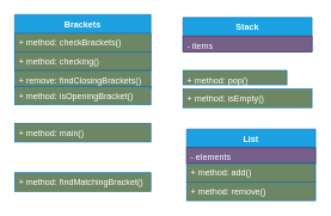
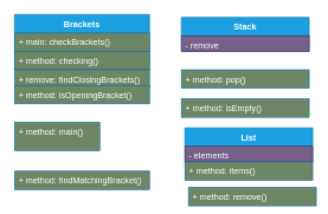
  <mxCell id="0" />
  <mxCell id="1" parent="0" />
  <mxCell id="2" value="Brackets" style="swimlane;fontStyle=1;align=center;verticalAlign=top;childLayout=stackLayout;horizontal=1;startSize=26;horizontalStack=0;resizeParent=1;resizeParentMax=0;resizeLast=0;collapsible=1;marginBottom=0;fillColor=#1ba1e2;fontColor=#ffffff;strokeColor=#006EAF;" vertex="1" parent="1"><mxGeometry x="20" y="20" width="190" height="78" as="geometry" /></mxCell>
- <mxCell id="3" value="+ method: checkBrackets()" style="text;strokeColor=#006EAF;fillColor=#6D8764;align=left;verticalAlign=top;spacingLeft=4;spacingRight=4;overflow=hidden;rotatable=0;points=[[0,0.5],[1,0.5]];portConstraint=eastwest;fontColor=#FFFFFF;" vertex="1" parent="2"><mxGeometry y="26" width="190" height="26" as="geometry" /></mxCell>
+ <mxCell id="3" value="+ main: checkBrackets()" style="text;strokeColor=#006EAF;fillColor=#6D8764;align=left;verticalAlign=top;spacingLeft=4;spacingRight=4;overflow=hidden;rotatable=0;points=[[0,0.5],[1,0.5]];portConstraint=eastwest;fontColor=#FFFFFF;" vertex="1" parent="2"><mxGeometry y="26" width="190" height="26" as="geometry" /></mxCell>
  <mxCell id="4" value="+ method: checking()" style="text;strokeColor=#006EAF;fillColor=#6D8764;align=left;verticalAlign=top;spacingLeft=4;spacingRight=4;overflow=hidden;rotatable=0;points=[[0,0.5],[1,0.5]];portConstraint=eastwest;fontColor=#FFFFFF;" vertex="1" parent="2"><mxGeometry y="52" width="190" height="26" as="geometry" /></mxCell>
  <mxCell id="5" value="+ remove: findClosingBrackets()" style="text;strokeColor=#006EAF;fillColor=#6D8764;align=left;verticalAlign=top;spacingLeft=4;spacingRight=4;overflow=hidden;rotatable=0;points=[[0,0.5],[1,0.5]];portConstraint=eastwest;fontColor=#FFFFFF;" vertex="1" parent="1"><mxGeometry x="20" y="98" width="190" height="26" as="geometry" /></mxCell>
  <mxCell id="6" value="+ method: isOpeningBracket()" style="text;strokeColor=#006EAF;fillColor=#6D8764;align=left;verticalAlign=top;spacingLeft=4;spacingRight=4;overflow=hidden;rotatable=0;points=[[0,0.5],[1,0.5]];portConstraint=eastwest;fontColor=#FFFFFF;" vertex="1" parent="1"><mxGeometry x="20" y="120" width="190" height="26" as="geometry" /></mxCell>
  <mxCell id="7" value="+ method: findMatchingBracket()" style="text;strokeColor=#006EAF;fillColor=#6D8764;align=left;verticalAlign=top;spacingLeft=4;spacingRight=4;overflow=hidden;rotatable=0;points=[[0,0.5],[1,0.5]];portConstraint=eastwest;fontColor=#FFFFFF;" vertex="1" parent="1"><mxGeometry x="20" y="241" width="190" height="26" as="geometry" /></mxCell>
- <mxCell id="8" value="+ method: main()" style="text;strokeColor=#006EAF;fillColor=#6D8764;align=left;verticalAlign=top;spacingLeft=4;spacingRight=4;overflow=hidden;rotatable=0;points=[[0,0.5],[1,0.5]];portConstraint=eastwest;fontColor=#FFFFFF;" vertex="1" parent="1"><mxGeometry x="20" y="172" width="190" height="26" as="geometry" /></mxCell>
+ <mxCell id="8" value="+ method: main()" style="text;strokeColor=#006EAF;fillColor=#6D8764;align=left;verticalAlign=top;spacingLeft=4;spacingRight=4;overflow=hidden;rotatable=0;points=[[0,0.5],[1,0.5]];portConstraint=eastwest;fontColor=#FFFFFF;" vertex="1" parent="1"><mxGeometry x="20" y="172" width="120" height="40" as="geometry" /></mxCell>
  <mxCell id="9" value="Stack" style="swimlane;fontStyle=1;align=center;verticalAlign=top;childLayout=stackLayout;horizontal=1;startSize=26;horizontalStack=0;resizeParent=1;resizeParentMax=0;resizeLast=0;collapsible=1;marginBottom=0;fillColor=#1ba1e2;fontColor=#ffffff;strokeColor=#006EAF;" vertex="1" parent="1"><mxGeometry x="255" y="24" width="180" height="48" as="geometry" /></mxCell>
- <mxCell id="10" value="- items" style="text;strokeColor=#432D57;fillColor=#76608a;align=left;verticalAlign=top;spacingLeft=4;spacingRight=4;overflow=hidden;rotatable=0;points=[[0,0.5],[1,0.5]];portConstraint=eastwest;fontColor=#ffffff;" vertex="1" parent="9"><mxGeometry y="26" width="180" height="22" as="geometry" /></mxCell>
- <mxCell id="11" value="+ method: pop()" style="text;strokeColor=#006EAF;fillColor=#6D8764;align=left;verticalAlign=top;spacingLeft=4;spacingRight=4;overflow=hidden;rotatable=0;points=[[0,0.5],[1,0.5]];portConstraint=eastwest;fontColor=#FFFFFF;" vertex="1" parent="1"><mxGeometry x="255" y="98" width="145" height="20" as="geometry" /></mxCell>
+ <mxCell id="10" value="- remove" style="text;strokeColor=#432D57;fillColor=#76608a;align=left;verticalAlign=top;spacingLeft=4;spacingRight=4;overflow=hidden;rotatable=0;points=[[0,0.5],[1,0.5]];portConstraint=eastwest;fontColor=#ffffff;" vertex="1" parent="9"><mxGeometry y="26" width="180" height="22" as="geometry" /></mxCell>
+ <mxCell id="11" value="+ method: pop()" style="text;strokeColor=#006EAF;fillColor=#6D8764;align=left;verticalAlign=top;spacingLeft=4;spacingRight=4;overflow=hidden;rotatable=0;points=[[0,0.5],[1,0.5]];portConstraint=eastwest;fontColor=#FFFFFF;" vertex="1" parent="1"><mxGeometry x="255" y="98" width="180" height="26" as="geometry" /></mxCell>
  <mxCell id="12" value="List" style="swimlane;fontStyle=1;align=center;verticalAlign=top;childLayout=stackLayout;horizontal=1;startSize=26;horizontalStack=0;resizeParent=1;resizeParentMax=0;resizeLast=0;collapsible=1;marginBottom=0;fillColor=#1ba1e2;fontColor=#ffffff;strokeColor=#006EAF;" vertex="1" parent="1"><mxGeometry x="260" y="180" width="180" height="48" as="geometry" /></mxCell>
  <mxCell id="13" value="- elements" style="text;strokeColor=#432D57;fillColor=#76608a;align=left;verticalAlign=top;spacingLeft=4;spacingRight=4;overflow=hidden;rotatable=0;points=[[0,0.5],[1,0.5]];portConstraint=eastwest;fontColor=#ffffff;" vertex="1" parent="12"><mxGeometry y="26" width="180" height="22" as="geometry" /></mxCell>
- <mxCell id="14" value="+ method: remove()" style="text;strokeColor=#006EAF;fillColor=#6D8764;align=left;verticalAlign=top;spacingLeft=4;spacingRight=4;overflow=hidden;rotatable=0;points=[[0,0.5],[1,0.5]];portConstraint=eastwest;fontColor=#FFFFFF;" vertex="1" parent="1"><mxGeometry x="260" y="254" width="180" height="26" as="geometry" /></mxCell>
- <mxCell id="15" value="+ method: add()" style="text;strokeColor=#006EAF;fillColor=#6D8764;align=left;verticalAlign=top;spacingLeft=4;spacingRight=4;overflow=hidden;rotatable=0;points=[[0,0.5],[1,0.5]];portConstraint=eastwest;fontColor=#FFFFFF;" vertex="1" parent="1"><mxGeometry x="260" y="228" width="180" height="26" as="geometry" /></mxCell>
- <mxCell id="16" value="+ method: isEmpty()" style="text;strokeColor=#006EAF;fillColor=#6D8764;align=left;verticalAlign=top;spacingLeft=4;spacingRight=4;overflow=hidden;rotatable=0;points=[[0,0.5],[1,0.5]];portConstraint=eastwest;fontColor=#FFFFFF;" vertex="1" parent="1"><mxGeometry x="255" y="124" width="180" height="26" as="geometry" /></mxCell>
+ <mxCell id="14" value="+ method: remove()" style="text;strokeColor=#006EAF;fillColor=#6D8764;align=left;verticalAlign=top;spacingLeft=4;spacingRight=4;overflow=hidden;rotatable=0;points=[[0,0.5],[1,0.5]];portConstraint=eastwest;fontColor=#FFFFFF;" vertex="1" parent="1"><mxGeometry x="265" y="264" width="180" height="26" as="geometry" /></mxCell>
+ <mxCell id="15" value="+ method: items()" style="text;strokeColor=#006EAF;fillColor=#6D8764;align=left;verticalAlign=top;spacingLeft=4;spacingRight=4;overflow=hidden;rotatable=0;points=[[0,0.5],[1,0.5]];portConstraint=eastwest;fontColor=#FFFFFF;" vertex="1" parent="1"><mxGeometry x="260" y="228" width="180" height="26" as="geometry" /></mxCell>
+ <mxCell id="16" value="+ method: isEmpty()" style="text;strokeColor=#006EAF;fillColor=#6D8764;align=left;verticalAlign=top;spacingLeft=4;spacingRight=4;overflow=hidden;rotatable=0;points=[[0,0.5],[1,0.5]];portConstraint=eastwest;fontColor=#FFFFFF;" vertex="1" parent="1"><mxGeometry x="255" y="139" width="180" height="26" as="geometry" /></mxCell>
